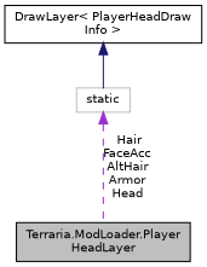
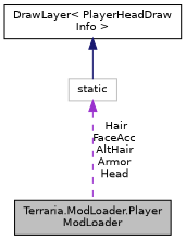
  digraph {
    node [color=black fillcolor=white fontname=Helvetica fontsize=10 shape=record style=filled]
    edge [dir=back fontname=Helvetica fontsize=10 labelfontname=Helvetica labelfontsize=10]
-   n1 [fillcolor=grey75 fontcolor=black height=0.2 label="Terraria.ModLoader.Player\lHeadLayer" width=0.4]
+   n1 [fillcolor=grey75 fontcolor=black height=0.2 label="Terraria.ModLoader.Player\lModLoader" width=0.4]
    n2 [height=0.2 label="DrawLayer\< PlayerHeadDraw\lInfo \>" width=0.4]
    n3 [color=grey75 height=0.2 label=static width=0.4]
    n2 -> n3 [color=midnightblue style=solid]
    n3 -> n1 [color=darkorchid3 label=" Hair\nFaceAcc\nAltHair\nArmor\nHead" style=dashed]
  }
